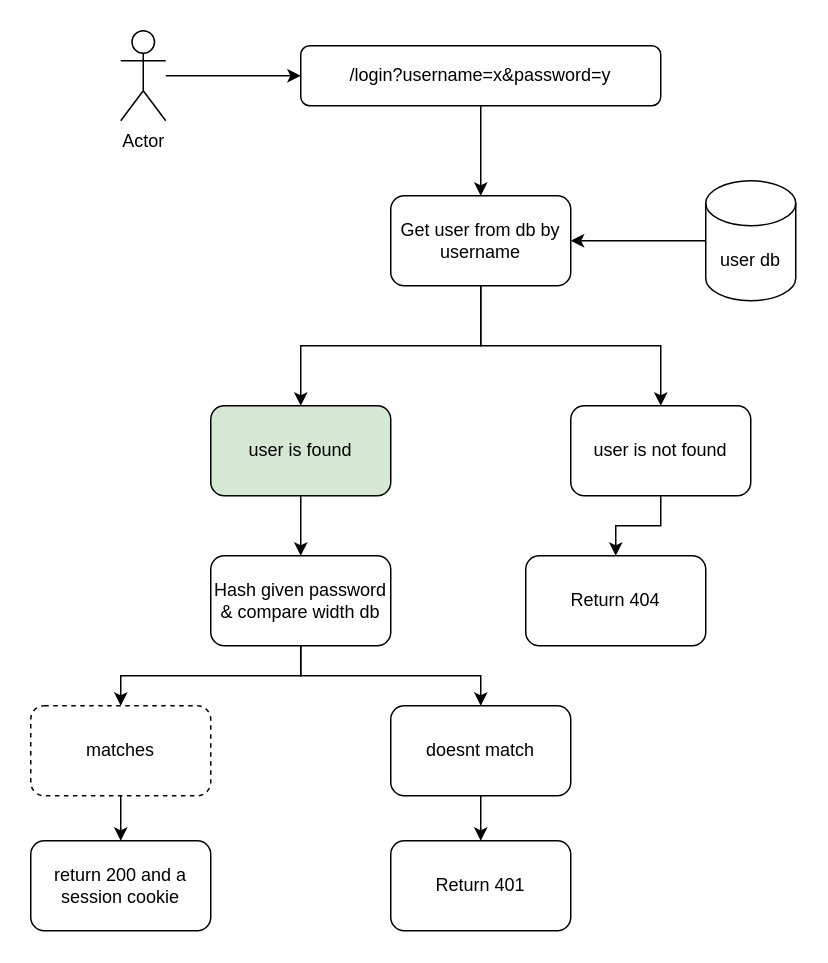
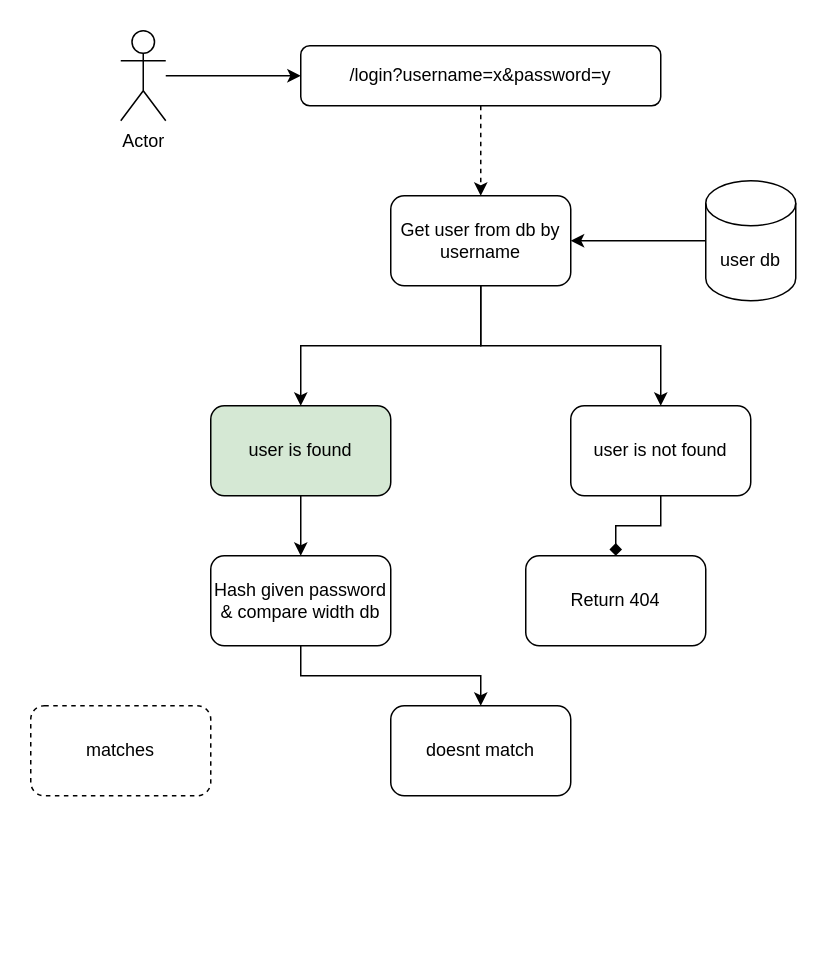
  <mxCell id="0" />
  <mxCell id="1" parent="0" />
- <mxCell id="2" style="edgeStyle=orthogonalEdgeStyle;rounded=0;orthogonalLoop=1;jettySize=auto;html=1;entryX=0.5;entryY=0;entryDx=0;entryDy=0;" edge="1" parent="1" source="3" target="10"><mxGeometry relative="1" as="geometry" /></mxCell>
+ <mxCell id="2" style="edgeStyle=orthogonalEdgeStyle;rounded=0;orthogonalLoop=1;jettySize=auto;html=1;entryX=0.5;entryY=0;entryDx=0;entryDy=0;dashed=1;" edge="1" parent="1" source="3" target="10"><mxGeometry relative="1" as="geometry" /></mxCell>
  <mxCell id="3" value="/login?username=x&amp;amp;password=y" style="rounded=1;whiteSpace=wrap;html=1;" vertex="1" parent="1"><mxGeometry x="200" y="30" width="240" height="40" as="geometry" /></mxCell>
  <mxCell id="4" style="edgeStyle=orthogonalEdgeStyle;rounded=0;orthogonalLoop=1;jettySize=auto;html=1;entryX=0;entryY=0.5;entryDx=0;entryDy=0;" edge="1" parent="1" source="5" target="3"><mxGeometry relative="1" as="geometry" /></mxCell>
  <mxCell id="5" value="Actor" style="shape=umlActor;verticalLabelPosition=bottom;verticalAlign=top;html=1;outlineConnect=0;" vertex="1" parent="1"><mxGeometry x="80" y="20" width="30" height="60" as="geometry" /></mxCell>
  <mxCell id="6" style="edgeStyle=orthogonalEdgeStyle;rounded=0;orthogonalLoop=1;jettySize=auto;html=1;entryX=1;entryY=0.5;entryDx=0;entryDy=0;" edge="1" parent="1" source="7" target="10"><mxGeometry relative="1" as="geometry"><mxPoint x="390" y="160" as="targetPoint" /></mxGeometry></mxCell>
  <mxCell id="7" value="user db" style="shape=cylinder3;whiteSpace=wrap;html=1;boundedLbl=1;backgroundOutline=1;size=15;" vertex="1" parent="1"><mxGeometry x="470" y="120" width="60" height="80" as="geometry" /></mxCell>
  <mxCell id="8" style="edgeStyle=orthogonalEdgeStyle;rounded=0;orthogonalLoop=1;jettySize=auto;html=1;entryX=0.5;entryY=0;entryDx=0;entryDy=0;" edge="1" parent="1" source="10" target="14"><mxGeometry relative="1" as="geometry" /></mxCell>
  <mxCell id="9" style="edgeStyle=orthogonalEdgeStyle;rounded=0;orthogonalLoop=1;jettySize=auto;html=1;entryX=0.5;entryY=0;entryDx=0;entryDy=0;" edge="1" parent="1" source="10" target="12"><mxGeometry relative="1" as="geometry" /></mxCell>
  <mxCell id="10" value="Get user from db by username" style="rounded=1;whiteSpace=wrap;html=1;" vertex="1" parent="1"><mxGeometry x="260" y="130" width="120" height="60" as="geometry" /></mxCell>
  <mxCell id="11" value="" style="edgeStyle=orthogonalEdgeStyle;rounded=0;orthogonalLoop=1;jettySize=auto;html=1;" edge="1" parent="1" source="12" target="18"><mxGeometry relative="1" as="geometry" /></mxCell>
  <mxCell id="12" value="user is found" style="rounded=1;whiteSpace=wrap;html=1;fillColor=#d5e8d4;" vertex="1" parent="1"><mxGeometry x="140" y="270" width="120" height="60" as="geometry" /></mxCell>
- <mxCell id="13" style="edgeStyle=orthogonalEdgeStyle;rounded=0;orthogonalLoop=1;jettySize=auto;html=1;" edge="1" parent="1" source="14" target="15"><mxGeometry relative="1" as="geometry" /></mxCell>
+ <mxCell id="13" style="edgeStyle=orthogonalEdgeStyle;rounded=0;orthogonalLoop=1;jettySize=auto;html=1;endArrow=diamond;" edge="1" parent="1" source="14" target="15"><mxGeometry relative="1" as="geometry" /></mxCell>
  <mxCell id="14" value="user is not found" style="rounded=1;whiteSpace=wrap;html=1;" vertex="1" parent="1"><mxGeometry x="380" y="270" width="120" height="60" as="geometry" /></mxCell>
  <mxCell id="15" value="Return 404" style="rounded=1;whiteSpace=wrap;html=1;" vertex="1" parent="1"><mxGeometry x="350" y="370" width="120" height="60" as="geometry" /></mxCell>
  <mxCell id="16" style="edgeStyle=orthogonalEdgeStyle;rounded=0;orthogonalLoop=1;jettySize=auto;html=1;" edge="1" parent="1" source="18" target="20"><mxGeometry relative="1" as="geometry" /></mxCell>
- <mxCell id="17" style="edgeStyle=orthogonalEdgeStyle;rounded=0;orthogonalLoop=1;jettySize=auto;html=1;entryX=0.5;entryY=0;entryDx=0;entryDy=0;" edge="1" parent="1" source="18" target="22"><mxGeometry relative="1" as="geometry" /></mxCell>
  <mxCell id="18" value="Hash given password &amp;amp; compare width db" style="whiteSpace=wrap;html=1;rounded=1;" vertex="1" parent="1"><mxGeometry x="140" y="370" width="120" height="60" as="geometry" /></mxCell>
- <mxCell id="19" style="edgeStyle=orthogonalEdgeStyle;rounded=0;orthogonalLoop=1;jettySize=auto;html=1;" edge="1" parent="1" source="20" target="23"><mxGeometry relative="1" as="geometry" /></mxCell>
  <mxCell id="20" value="doesnt match" style="rounded=1;whiteSpace=wrap;html=1;" vertex="1" parent="1"><mxGeometry x="260" y="470" width="120" height="60" as="geometry" /></mxCell>
- <mxCell id="21" style="edgeStyle=orthogonalEdgeStyle;rounded=0;orthogonalLoop=1;jettySize=auto;html=1;entryX=0.5;entryY=0;entryDx=0;entryDy=0;" edge="1" parent="1" source="22" target="24"><mxGeometry relative="1" as="geometry" /></mxCell>
  <mxCell id="22" value="matches" style="rounded=1;whiteSpace=wrap;html=1;dashed=1;" vertex="1" parent="1"><mxGeometry y="470" width="120" height="60" as="geometry" x="20" /></mxCell>
- <mxCell id="23" value="Return 401" style="rounded=1;whiteSpace=wrap;html=1;" vertex="1" parent="1"><mxGeometry x="260" y="560" width="120" height="60" as="geometry" /></mxCell>
- <mxCell id="24" value="return 200 and a session cookie" style="rounded=1;whiteSpace=wrap;html=1;" vertex="1" parent="1"><mxGeometry y="560" width="120" height="60" as="geometry" x="20" /></mxCell>
